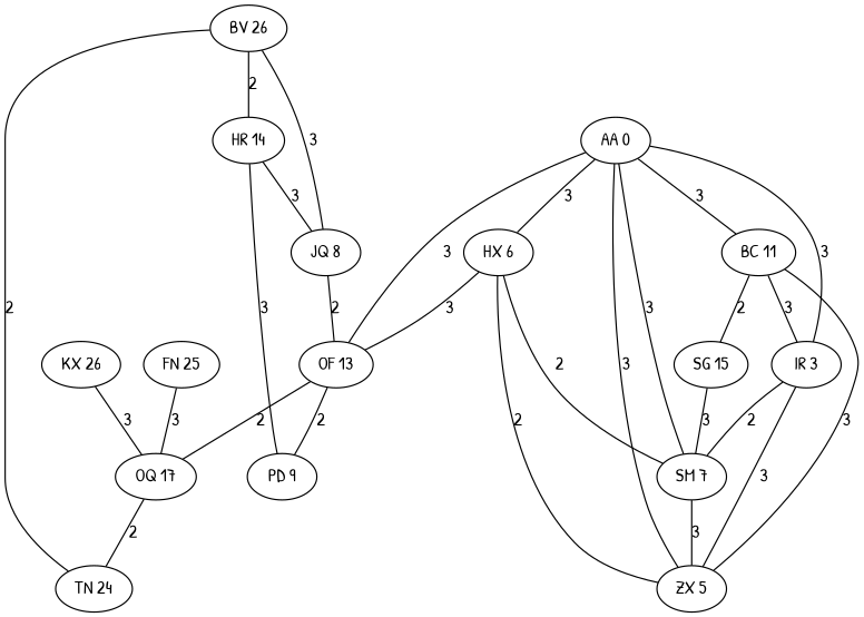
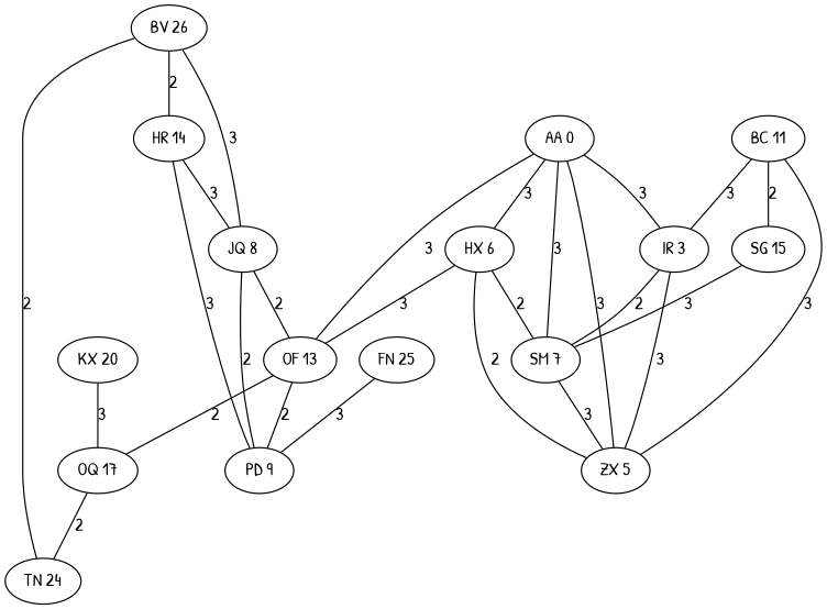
  graph {
    fontname="Patrick Hand"
    node [fontname="Patrick Hand"]
    edge [fontname="Patrick Hand"]
    n1 [label="OQ 17"]
    n2 [label="TN 24"]
    n3 [label="PD 9"]
    n4 [label="SM 7"]
    n5 [label="ZX 5"]
-   n6 [label="KX 26"]
+   n6 [label="KX 20"]
    n7 [label="IR 3"]
    n8 [label="AA 0"]
    n9 [label="HX 6"]
    n10 [label="BC 11"]
    n11 [label="OF 13"]
    n12 [label="SG 15"]
    n13 [label="HR 14"]
    n14 [label="JQ 8"]
    n15 [label="BV 26"]
    n16 [label="FN 25"]
    n1 -- n2 [label=2]
    n4 -- n5 [label=3]
    n6 -- n1 [label=3]
    n7 -- n4 [label=2]
    n7 -- n5 [label=3]
    n8 -- n4 [label=3]
    n8 -- n5 [label=3]
    n8 -- n7 [label=3]
    n8 -- n9 [label=3]
-   n8 -- n10 [label=3]
    n8 -- n11 [label=3]
    n9 -- n4 [label=2]
    n9 -- n5 [label=2]
    n9 -- n11 [label=3]
    n10 -- n5 [label=3]
    n10 -- n7 [label=3]
    n10 -- n12 [label=2]
    n11 -- n1 [label=2]
    n11 -- n3 [label=2]
    n12 -- n4 [label=3]
    n13 -- n3 [label=3]
    n13 -- n14 [label=3]
+   n14 -- n3 [label=2]
    n14 -- n11 [label=2]
    n15 -- n2 [label=2]
    n15 -- n13 [label=2]
    n15 -- n14 [label=3]
-   n16 -- n1 [label=3]
+   n16 -- n3 [label=3]
  }
